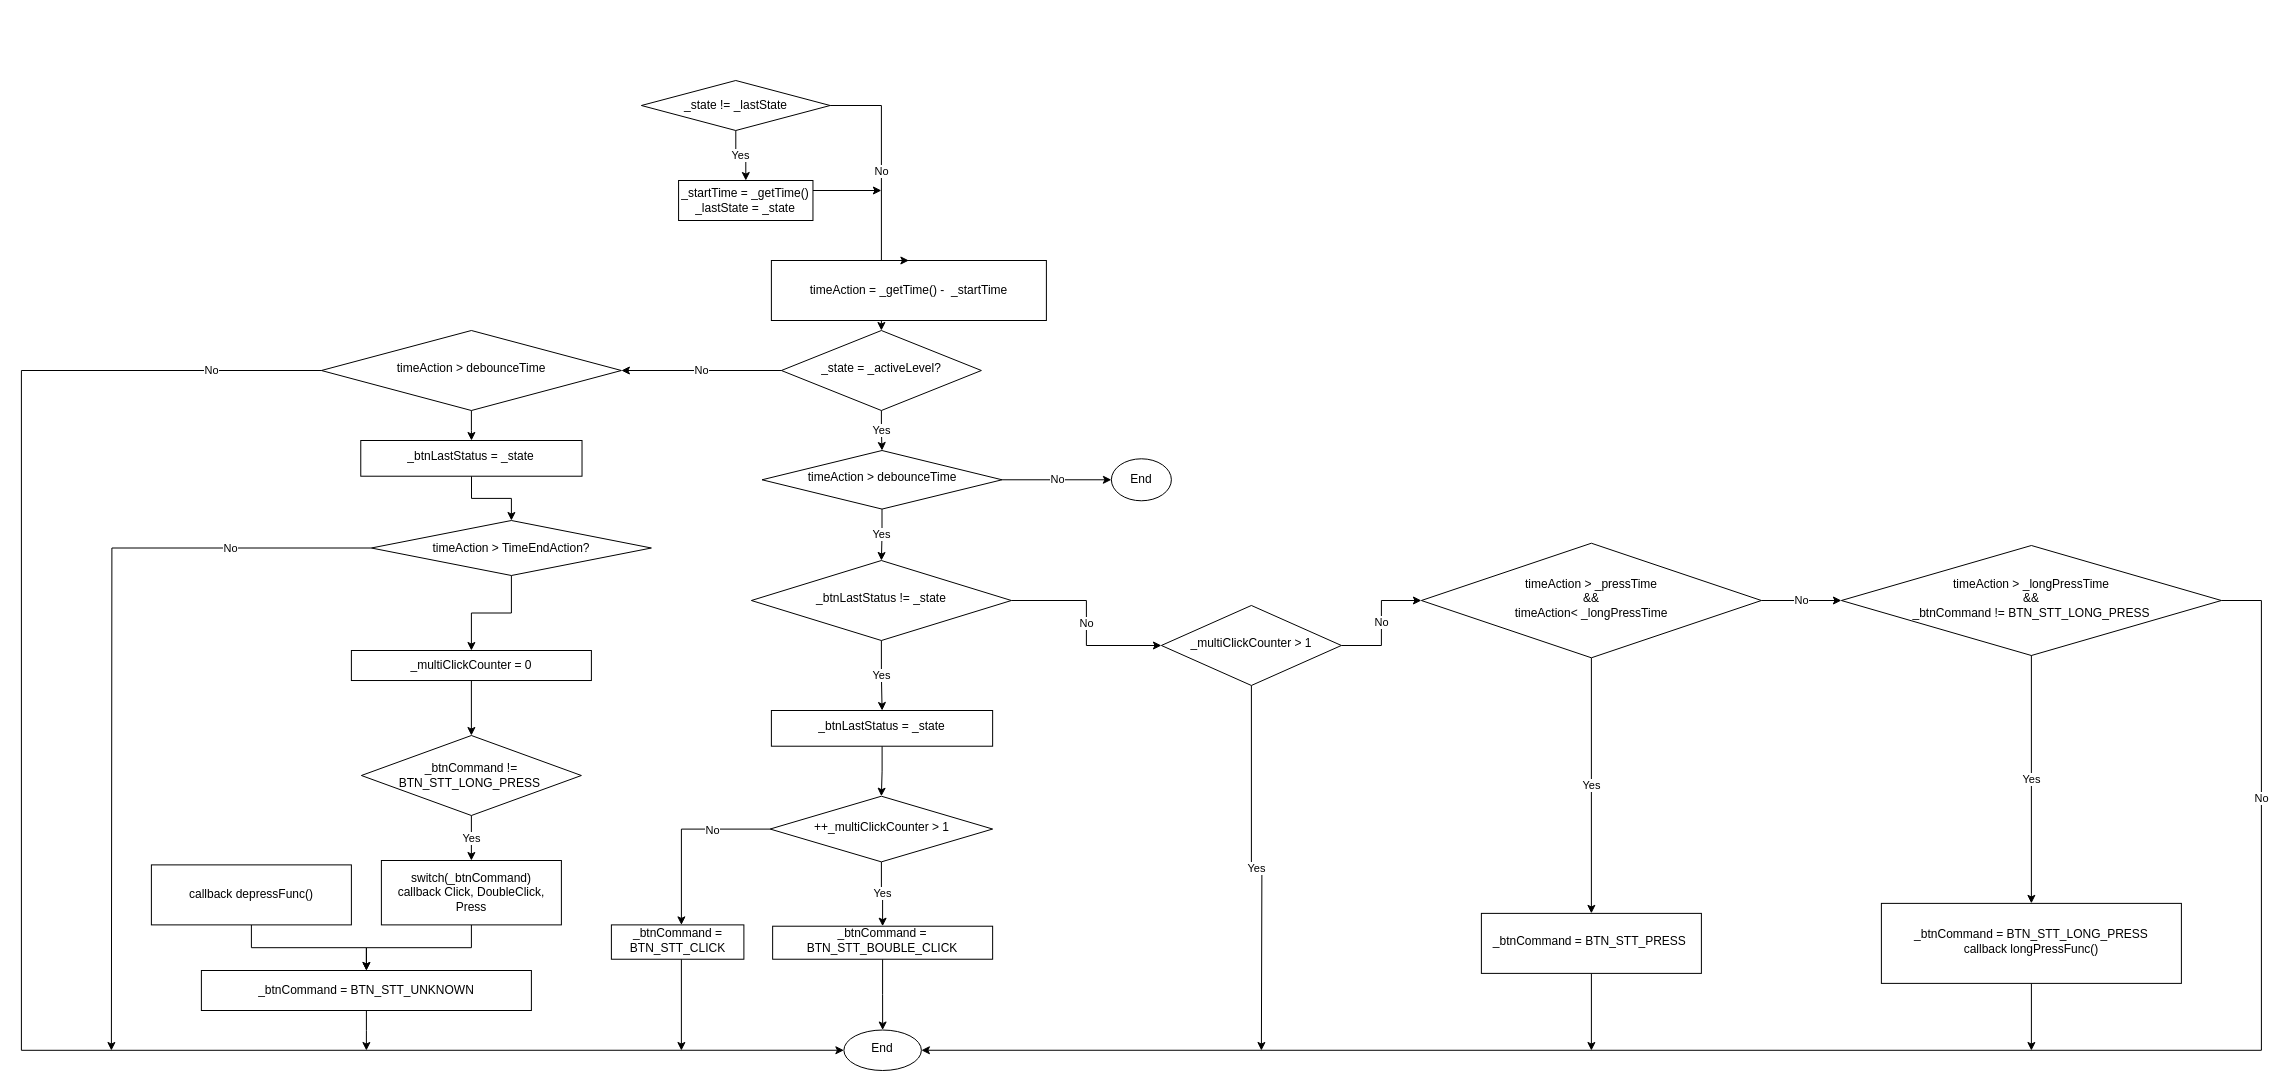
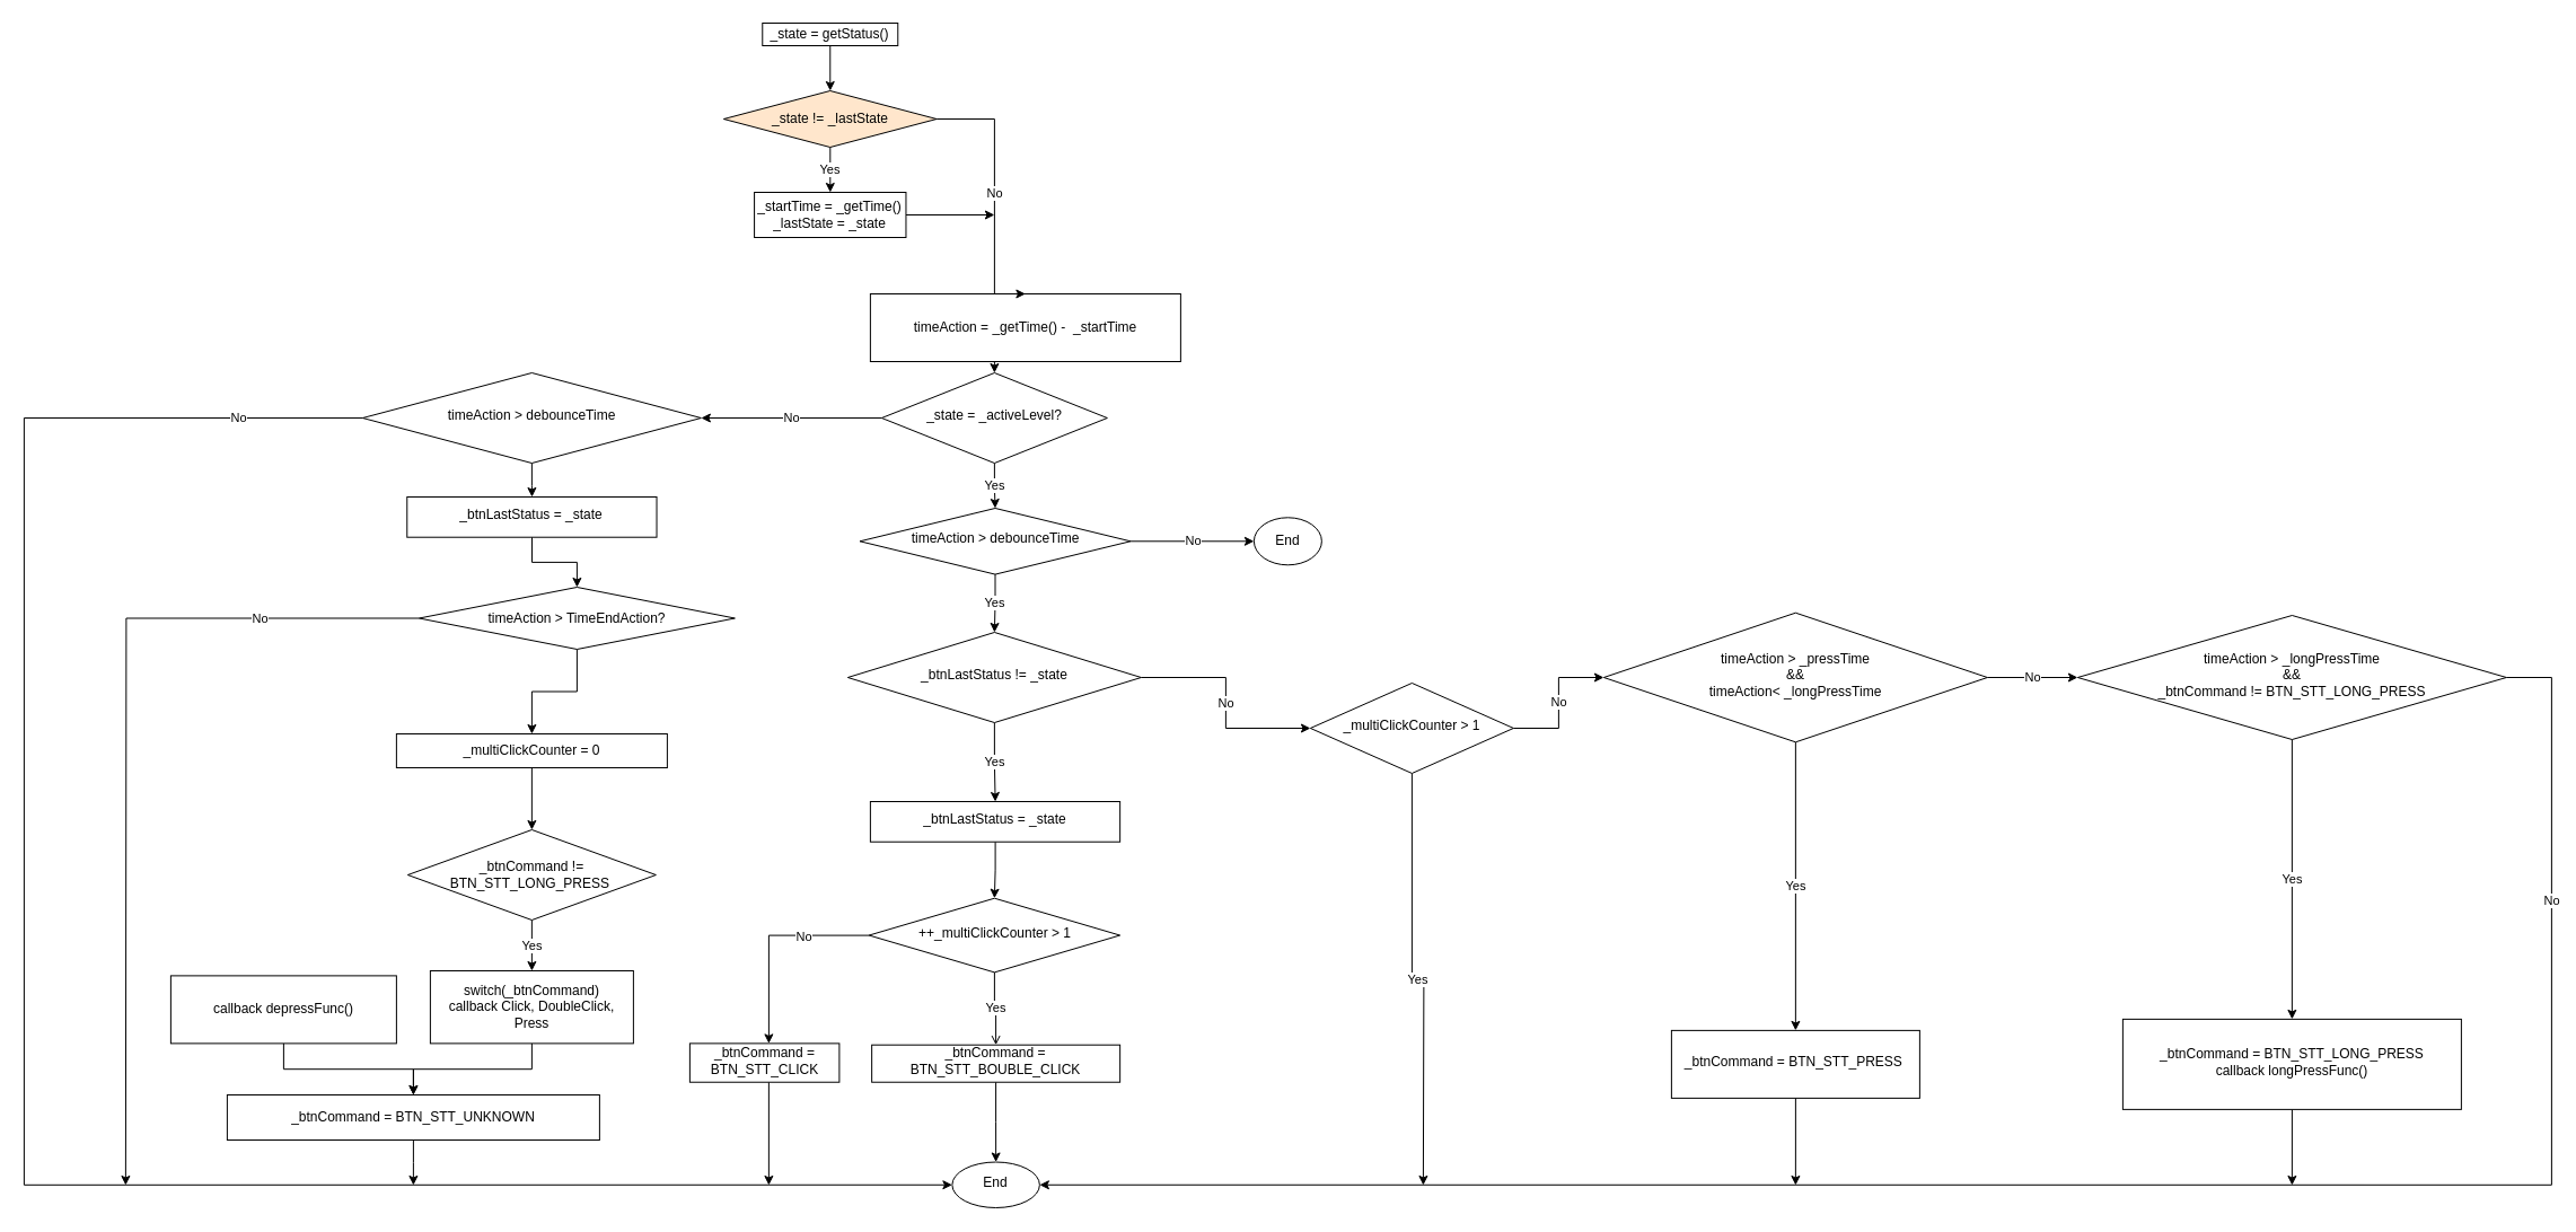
  <mxCell id="0" />
  <mxCell id="1" parent="0" />
  <mxCell id="2" value="Yes" style="edgeStyle=orthogonalEdgeStyle;rounded=0;orthogonalLoop=1;jettySize=auto;html=1;" edge="1" parent="1" source="4" target="32"><mxGeometry relative="1" as="geometry" /></mxCell>
  <mxCell id="3" value="No" style="edgeStyle=orthogonalEdgeStyle;rounded=0;orthogonalLoop=1;jettySize=auto;html=1;" edge="1" parent="1" source="4" target="55"><mxGeometry relative="1" as="geometry" /></mxCell>
  <mxCell id="4" value="_state = _activeLevel?" style="rhombus;whiteSpace=wrap;html=1;shadow=0;fontFamily=Helvetica;fontSize=12;align=center;strokeWidth=1;spacing=6;spacingTop=-4;" parent="1" vertex="1"><mxGeometry x="780.89" y="330" width="200" height="80" as="geometry" /></mxCell>
  <mxCell id="5" value="No" style="edgeStyle=orthogonalEdgeStyle;rounded=0;orthogonalLoop=1;jettySize=auto;html=1;" edge="1" parent="1" source="7"><mxGeometry x="-0.631" relative="1" as="geometry"><mxPoint x="110.89" y="1050" as="targetPoint" /><mxPoint as="offset" /></mxGeometry></mxCell>
  <mxCell id="6" value="" style="edgeStyle=orthogonalEdgeStyle;rounded=0;orthogonalLoop=1;jettySize=auto;html=1;" edge="1" parent="1" source="7" target="59"><mxGeometry relative="1" as="geometry" /></mxCell>
  <mxCell id="7" value="timeAction &amp;gt; TimeEndAction?" style="rhombus;whiteSpace=wrap;html=1;" vertex="1" parent="1"><mxGeometry x="370.89" y="520" width="280" height="55" as="geometry" /></mxCell>
  <mxCell id="8" value="" style="edgeStyle=orthogonalEdgeStyle;rounded=0;orthogonalLoop=1;jettySize=auto;html=1;" edge="1" parent="1" source="9" target="61"><mxGeometry relative="1" as="geometry" /></mxCell>
  <mxCell id="9" value="switch(_btnCommand)&lt;br&gt;callback Click, DoubleClick, Press" style="whiteSpace=wrap;html=1;" vertex="1" parent="1"><mxGeometry x="380.89" y="860" width="180" height="64.39" as="geometry" /></mxCell>
  <mxCell id="10" value="Yes" style="edgeStyle=orthogonalEdgeStyle;rounded=0;orthogonalLoop=1;jettySize=auto;html=1;exitX=0.5;exitY=1;exitDx=0;exitDy=0;" edge="1" parent="1" source="12" target="27"><mxGeometry relative="1" as="geometry"><mxPoint x="880.89" y="650" as="sourcePoint" /></mxGeometry></mxCell>
  <mxCell id="11" value="No" style="edgeStyle=orthogonalEdgeStyle;rounded=0;orthogonalLoop=1;jettySize=auto;html=1;" edge="1" parent="1" source="12" target="37"><mxGeometry relative="1" as="geometry" /></mxCell>
  <mxCell id="12" value="_btnLastStatus != _state" style="rhombus;whiteSpace=wrap;html=1;shadow=0;strokeWidth=1;spacing=6;spacingTop=-4;" vertex="1" parent="1"><mxGeometry x="750.89" y="560" width="260" height="80" as="geometry" /></mxCell>
- <mxCell id="13" value="Yes" style="edgeStyle=orthogonalEdgeStyle;rounded=0;orthogonalLoop=1;jettySize=auto;html=1;" edge="1" parent="1" source="15" target="23"><mxGeometry relative="1" as="geometry" /></mxCell>
+ <mxCell id="13" value="Yes" style="edgeStyle=orthogonalEdgeStyle;rounded=0;orthogonalLoop=1;jettySize=auto;html=1;endArrow=open;" edge="1" parent="1" source="15" target="23"><mxGeometry relative="1" as="geometry" /></mxCell>
  <mxCell id="14" value="No" style="edgeStyle=orthogonalEdgeStyle;rounded=0;orthogonalLoop=1;jettySize=auto;html=1;" edge="1" parent="1" source="15" target="25"><mxGeometry x="-0.369" y="1" relative="1" as="geometry"><Array as="points"><mxPoint x="680.89" y="829" /></Array><mxPoint as="offset" /></mxGeometry></mxCell>
  <mxCell id="15" value="++_multiClickCounter &amp;gt; 1" style="rhombus;whiteSpace=wrap;html=1;shadow=0;strokeWidth=1;spacing=6;spacingTop=-4;" vertex="1" parent="1"><mxGeometry x="769.64" y="795.71" width="222.5" height="65.66" as="geometry" /></mxCell>
  <mxCell id="16" value="Yes" style="edgeStyle=orthogonalEdgeStyle;rounded=0;orthogonalLoop=1;jettySize=auto;html=1;" edge="1" parent="1" source="18" target="21"><mxGeometry relative="1" as="geometry" /></mxCell>
  <mxCell id="17" value="No" style="edgeStyle=orthogonalEdgeStyle;rounded=0;orthogonalLoop=1;jettySize=auto;html=1;" edge="1" parent="1" source="18" target="19"><mxGeometry relative="1" as="geometry" /></mxCell>
  <mxCell id="18" value="timeAction &amp;gt; _pressTime&lt;br&gt;&amp;amp;&amp;amp;&lt;br&gt;timeAction&amp;lt; _longPressTime" style="rhombus;whiteSpace=wrap;html=1;shadow=0;strokeWidth=1;spacing=6;spacingTop=-4;" vertex="1" parent="1"><mxGeometry x="1420.89" y="542.72" width="340" height="114.57" as="geometry" /></mxCell>
  <mxCell id="19" value="timeAction &amp;gt; _longPressTime&lt;br&gt;&amp;amp;&amp;amp;&lt;br&gt;_btnCommand != BTN_STT_LONG_PRESS" style="rhombus;whiteSpace=wrap;html=1;shadow=0;strokeWidth=1;spacing=6;spacingTop=-4;" vertex="1" parent="1"><mxGeometry x="1840.89" y="545" width="380" height="110" as="geometry" /></mxCell>
  <mxCell id="20" style="edgeStyle=orthogonalEdgeStyle;rounded=0;orthogonalLoop=1;jettySize=auto;html=1;" edge="1" parent="1" source="21"><mxGeometry relative="1" as="geometry"><mxPoint x="1590.89" y="1050" as="targetPoint" /></mxGeometry></mxCell>
  <mxCell id="21" value="_btnCommand = BTN_STT_PRESS&amp;nbsp;" style="whiteSpace=wrap;html=1;shadow=0;strokeWidth=1;spacing=6;spacingTop=-4;" vertex="1" parent="1"><mxGeometry x="1480.89" y="912.88" width="220" height="60" as="geometry" /></mxCell>
  <mxCell id="22" value="" style="edgeStyle=orthogonalEdgeStyle;rounded=0;orthogonalLoop=1;jettySize=auto;html=1;" edge="1" parent="1" source="23" target="34"><mxGeometry relative="1" as="geometry" /></mxCell>
  <mxCell id="23" value="_btnCommand = BTN_STT_BOUBLE_CLICK" style="whiteSpace=wrap;html=1;shadow=0;strokeWidth=1;spacing=6;spacingTop=-4;" vertex="1" parent="1"><mxGeometry x="772.14" y="925.71" width="220" height="33.02" as="geometry" /></mxCell>
  <mxCell id="24" style="edgeStyle=orthogonalEdgeStyle;rounded=0;orthogonalLoop=1;jettySize=auto;html=1;" edge="1" parent="1" source="25"><mxGeometry relative="1" as="geometry"><mxPoint x="680.89" y="1050" as="targetPoint" /><Array as="points"><mxPoint x="680.89" y="1050" /></Array></mxGeometry></mxCell>
  <mxCell id="25" value="_btnCommand = BTN_STT_CLICK" style="whiteSpace=wrap;html=1;shadow=0;strokeWidth=1;spacing=6;spacingTop=-4;" vertex="1" parent="1"><mxGeometry x="610.89" y="924.39" width="132.5" height="34.34" as="geometry" /></mxCell>
  <mxCell id="26" style="edgeStyle=orthogonalEdgeStyle;rounded=0;orthogonalLoop=1;jettySize=auto;html=1;entryX=0.5;entryY=0;entryDx=0;entryDy=0;" edge="1" parent="1" source="27" target="15"><mxGeometry relative="1" as="geometry" /></mxCell>
  <mxCell id="27" value="_btnLastStatus = _state" style="whiteSpace=wrap;html=1;shadow=0;strokeWidth=1;spacing=6;spacingTop=-4;" vertex="1" parent="1"><mxGeometry x="770.89" y="710" width="221.25" height="35.71" as="geometry" /></mxCell>
  <mxCell id="28" style="edgeStyle=orthogonalEdgeStyle;rounded=0;orthogonalLoop=1;jettySize=auto;html=1;exitX=0.5;exitY=1;exitDx=0;exitDy=0;entryX=0.5;entryY=0;entryDx=0;entryDy=0;" edge="1" parent="1" source="29" target="4"><mxGeometry relative="1" as="geometry" /></mxCell>
  <mxCell id="29" value="timeAction = _getTime() -&amp;nbsp; _startTime" style="rounded=0;whiteSpace=wrap;html=1;" vertex="1" parent="1"><mxGeometry x="770.89" y="260" width="275" height="60" as="geometry" /></mxCell>
  <mxCell id="30" value="Yes" style="edgeStyle=orthogonalEdgeStyle;rounded=0;orthogonalLoop=1;jettySize=auto;html=1;" edge="1" parent="1" source="32" target="12"><mxGeometry relative="1" as="geometry" /></mxCell>
  <mxCell id="31" value="No" style="edgeStyle=orthogonalEdgeStyle;rounded=0;orthogonalLoop=1;jettySize=auto;html=1;" edge="1" parent="1" source="32" target="33"><mxGeometry relative="1" as="geometry"><mxPoint x="1100.89" y="479" as="targetPoint" /></mxGeometry></mxCell>
  <mxCell id="32" value="timeAction &amp;gt; debounceTime" style="rhombus;whiteSpace=wrap;html=1;shadow=0;fontFamily=Helvetica;fontSize=12;align=center;strokeWidth=1;spacing=6;spacingTop=-4;" vertex="1" parent="1"><mxGeometry x="761.52" y="450" width="240" height="58.58" as="geometry" /></mxCell>
  <mxCell id="33" value="End" style="ellipse;whiteSpace=wrap;html=1;" vertex="1" parent="1"><mxGeometry x="1110.89" y="458.29" width="60" height="42" as="geometry" /></mxCell>
  <mxCell id="34" value="End" style="ellipse;whiteSpace=wrap;html=1;shadow=0;strokeWidth=1;spacing=6;spacingTop=-4;" vertex="1" parent="1"><mxGeometry x="843.39" y="1029.52" width="77.5" height="40.48" as="geometry" /></mxCell>
  <mxCell id="35" value="No" style="edgeStyle=orthogonalEdgeStyle;rounded=0;orthogonalLoop=1;jettySize=auto;html=1;" edge="1" parent="1" source="37" target="18"><mxGeometry relative="1" as="geometry" /></mxCell>
  <mxCell id="36" value="Yes" style="edgeStyle=orthogonalEdgeStyle;rounded=0;orthogonalLoop=1;jettySize=auto;html=1;" edge="1" parent="1" source="37"><mxGeometry relative="1" as="geometry"><mxPoint x="1260.89" y="1050" as="targetPoint" /></mxGeometry></mxCell>
  <mxCell id="37" value="_multiClickCounter&amp;nbsp;&amp;gt; 1" style="rhombus;whiteSpace=wrap;html=1;shadow=0;strokeWidth=1;spacing=6;spacingTop=-4;" vertex="1" parent="1"><mxGeometry x="1160.89" y="604.98" width="180" height="80" as="geometry" /></mxCell>
  <mxCell id="38" style="edgeStyle=orthogonalEdgeStyle;rounded=0;orthogonalLoop=1;jettySize=auto;html=1;" edge="1" parent="1" source="39"><mxGeometry relative="1" as="geometry"><mxPoint x="2030.89" y="1050" as="targetPoint" /></mxGeometry></mxCell>
  <mxCell id="39" value="_btnCommand = BTN_STT_LONG_PRESS&lt;br&gt;callback longPressFunc()" style="whiteSpace=wrap;html=1;shadow=0;strokeWidth=1;spacing=6;spacingTop=-4;" vertex="1" parent="1"><mxGeometry x="1880.89" y="902.88" width="300" height="80" as="geometry" /></mxCell>
  <mxCell id="40" value="Yes" style="edgeStyle=orthogonalEdgeStyle;rounded=0;orthogonalLoop=1;jettySize=auto;html=1;exitX=0.5;exitY=1;exitDx=0;exitDy=0;" edge="1" parent="1" source="19" target="39"><mxGeometry relative="1" as="geometry"><mxPoint x="1950.89" y="800" as="sourcePoint" /></mxGeometry></mxCell>
  <mxCell id="41" value="No" style="edgeStyle=orthogonalEdgeStyle;rounded=0;orthogonalLoop=1;jettySize=auto;html=1;entryX=1;entryY=0.5;entryDx=0;entryDy=0;exitX=1;exitY=0.5;exitDx=0;exitDy=0;" edge="1" parent="1" source="19" target="34"><mxGeometry x="-0.74" relative="1" as="geometry"><mxPoint x="1260.89" y="1050" as="targetPoint" /><mxPoint x="2100.693" y="759.947" as="sourcePoint" /><Array as="points"><mxPoint x="2260.89" y="600" /><mxPoint x="2260.89" y="1050" /></Array><mxPoint as="offset" /></mxGeometry></mxCell>
  <mxCell id="42" value="Yes" style="edgeStyle=orthogonalEdgeStyle;rounded=0;orthogonalLoop=1;jettySize=auto;html=1;" edge="1" parent="1" source="43" target="9"><mxGeometry relative="1" as="geometry" /></mxCell>
  <mxCell id="43" value="_btnCommand != BTN_STT_LONG_PRESS&amp;nbsp;" style="rhombus;whiteSpace=wrap;html=1;" vertex="1" parent="1"><mxGeometry x="360.89" y="735" width="220" height="80" as="geometry" /></mxCell>
  <mxCell id="44" value="" style="edgeStyle=orthogonalEdgeStyle;rounded=0;orthogonalLoop=1;jettySize=auto;html=1;" edge="1" parent="1" source="45" target="61"><mxGeometry relative="1" as="geometry" /></mxCell>
  <mxCell id="45" value="callback depressFunc()" style="whiteSpace=wrap;html=1;" vertex="1" parent="1"><mxGeometry x="150.89" y="864.39" width="200" height="60" as="geometry" /></mxCell>
  <mxCell id="46" value="Yes" style="edgeStyle=orthogonalEdgeStyle;rounded=0;orthogonalLoop=1;jettySize=auto;html=1;" edge="1" parent="1" source="48" target="50"><mxGeometry relative="1" as="geometry" /></mxCell>
  <mxCell id="47" value="No" style="edgeStyle=orthogonalEdgeStyle;rounded=0;orthogonalLoop=1;jettySize=auto;html=1;entryX=0.5;entryY=0;entryDx=0;entryDy=0;" edge="1" parent="1" source="48" target="29"><mxGeometry relative="1" as="geometry"><Array as="points"><mxPoint x="880.89" y="105" /></Array></mxGeometry></mxCell>
- <mxCell id="48" value="_state != _lastState" style="rhombus;whiteSpace=wrap;html=1;" vertex="1" parent="1"><mxGeometry x="640.89" y="80" width="188.75" height="50" as="geometry" /></mxCell>
+ <mxCell id="48" value="_state != _lastState" style="rhombus;whiteSpace=wrap;html=1;fillColor=#ffe6cc;" vertex="1" parent="1"><mxGeometry x="640.89" y="80" width="188.75" height="50" as="geometry" /></mxCell>
  <mxCell id="49" style="edgeStyle=orthogonalEdgeStyle;rounded=0;orthogonalLoop=1;jettySize=auto;html=1;" edge="1" parent="1" source="50"><mxGeometry relative="1" as="geometry"><mxPoint x="880.89" y="190" as="targetPoint" /><Array as="points"><mxPoint x="880.89" y="190" /></Array></mxGeometry></mxCell>
- <mxCell id="50" value="_startTime = _getTime()&lt;br&gt;_lastState = _state" style="whiteSpace=wrap;html=1;" vertex="1" parent="1"><mxGeometry x="678.08" y="180" width="134.38" height="40" as="geometry" /></mxCell>
+ <mxCell id="50" value="_startTime = _getTime()&lt;br&gt;_lastState = _state" style="whiteSpace=wrap;html=1;" vertex="1" parent="1"><mxGeometry x="668.08" y="170" width="134.38" height="40" as="geometry" /></mxCell>
+ <mxCell id="51" value="" style="edgeStyle=orthogonalEdgeStyle;rounded=0;orthogonalLoop=1;jettySize=auto;html=1;" edge="1" parent="1" source="52" target="48"><mxGeometry relative="1" as="geometry" /></mxCell>
+ <mxCell id="52" value="_state = getStatus()" style="whiteSpace=wrap;html=1;" vertex="1" parent="1"><mxGeometry x="675.27" y="20" width="120" height="20" as="geometry" /></mxCell>
  <mxCell id="53" value="No" style="edgeStyle=orthogonalEdgeStyle;rounded=0;orthogonalLoop=1;jettySize=auto;html=1;entryX=0;entryY=0.5;entryDx=0;entryDy=0;" edge="1" parent="1" source="55" target="34"><mxGeometry x="-0.878" relative="1" as="geometry"><mxPoint x="70.89" y="1070" as="targetPoint" /><Array as="points"><mxPoint x="20.89" y="370" /><mxPoint x="20.89" y="1050" /></Array><mxPoint as="offset" /></mxGeometry></mxCell>
  <mxCell id="54" value="" style="edgeStyle=orthogonalEdgeStyle;rounded=0;orthogonalLoop=1;jettySize=auto;html=1;" edge="1" parent="1" source="55" target="57"><mxGeometry relative="1" as="geometry" /></mxCell>
  <mxCell id="55" value="timeAction &amp;gt; debounceTime" style="rhombus;whiteSpace=wrap;html=1;shadow=0;strokeWidth=1;spacing=6;spacingTop=-4;" vertex="1" parent="1"><mxGeometry x="320.89" y="330" width="300" height="80" as="geometry" /></mxCell>
  <mxCell id="56" value="" style="edgeStyle=orthogonalEdgeStyle;rounded=0;orthogonalLoop=1;jettySize=auto;html=1;" edge="1" parent="1" source="57" target="7"><mxGeometry relative="1" as="geometry" /></mxCell>
  <mxCell id="57" value="_btnLastStatus = _state" style="whiteSpace=wrap;html=1;shadow=0;strokeWidth=1;spacing=6;spacingTop=-4;" vertex="1" parent="1"><mxGeometry x="360.27" y="440" width="221.25" height="35.71" as="geometry" /></mxCell>
  <mxCell id="58" value="" style="edgeStyle=orthogonalEdgeStyle;rounded=0;orthogonalLoop=1;jettySize=auto;html=1;" edge="1" parent="1" source="59" target="43"><mxGeometry relative="1" as="geometry" /></mxCell>
  <mxCell id="59" value="_multiClickCounter = 0" style="whiteSpace=wrap;html=1;" vertex="1" parent="1"><mxGeometry x="350.89" y="650" width="240" height="30.02" as="geometry" /></mxCell>
  <mxCell id="60" style="edgeStyle=orthogonalEdgeStyle;rounded=0;orthogonalLoop=1;jettySize=auto;html=1;" edge="1" parent="1" source="61"><mxGeometry relative="1" as="geometry"><mxPoint x="365.89" y="1050" as="targetPoint" /></mxGeometry></mxCell>
  <mxCell id="61" value="_btnCommand = BTN_STT_UNKNOWN" style="whiteSpace=wrap;html=1;" vertex="1" parent="1"><mxGeometry x="200.89" y="970" width="330" height="40" as="geometry" /></mxCell>
